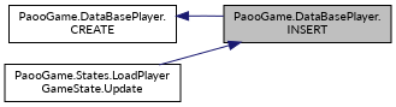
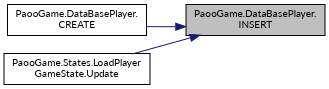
  digraph {
    fontname=Lato
    rankdir=RL
    node [color=black fillcolor=white fontname=Lato fontsize=10 shape=record style=filled]
    edge [color=midnightblue dir=back fontname=Lato fontsize=10 labelfontname=Helvetica labelfontsize=10 style=solid]
    n1 [fillcolor=grey75 fontcolor=black height=0.2 label="PaooGame.DataBasePlayer.\lINSERT" width=0.4]
    n2 [height=0.2 label="PaooGame.DataBasePlayer.\lCREATE" width=0.4]
    n3 [height=0.2 label="PaooGame.States.LoadPlayer\lGameState.Update" width=0.4]
-   n2 -> n1
+   n1 -> n2
    n1 -> n3
  }
